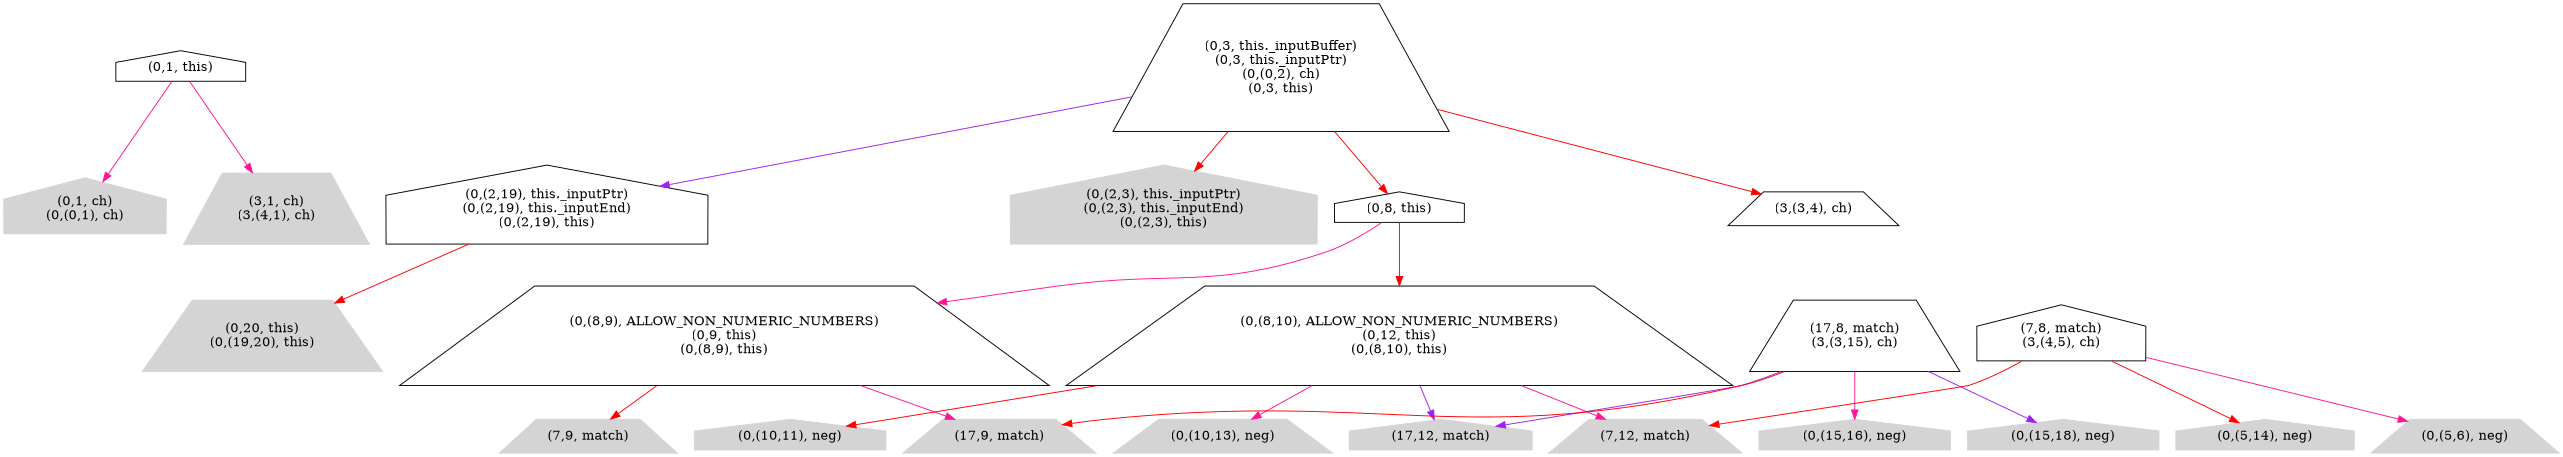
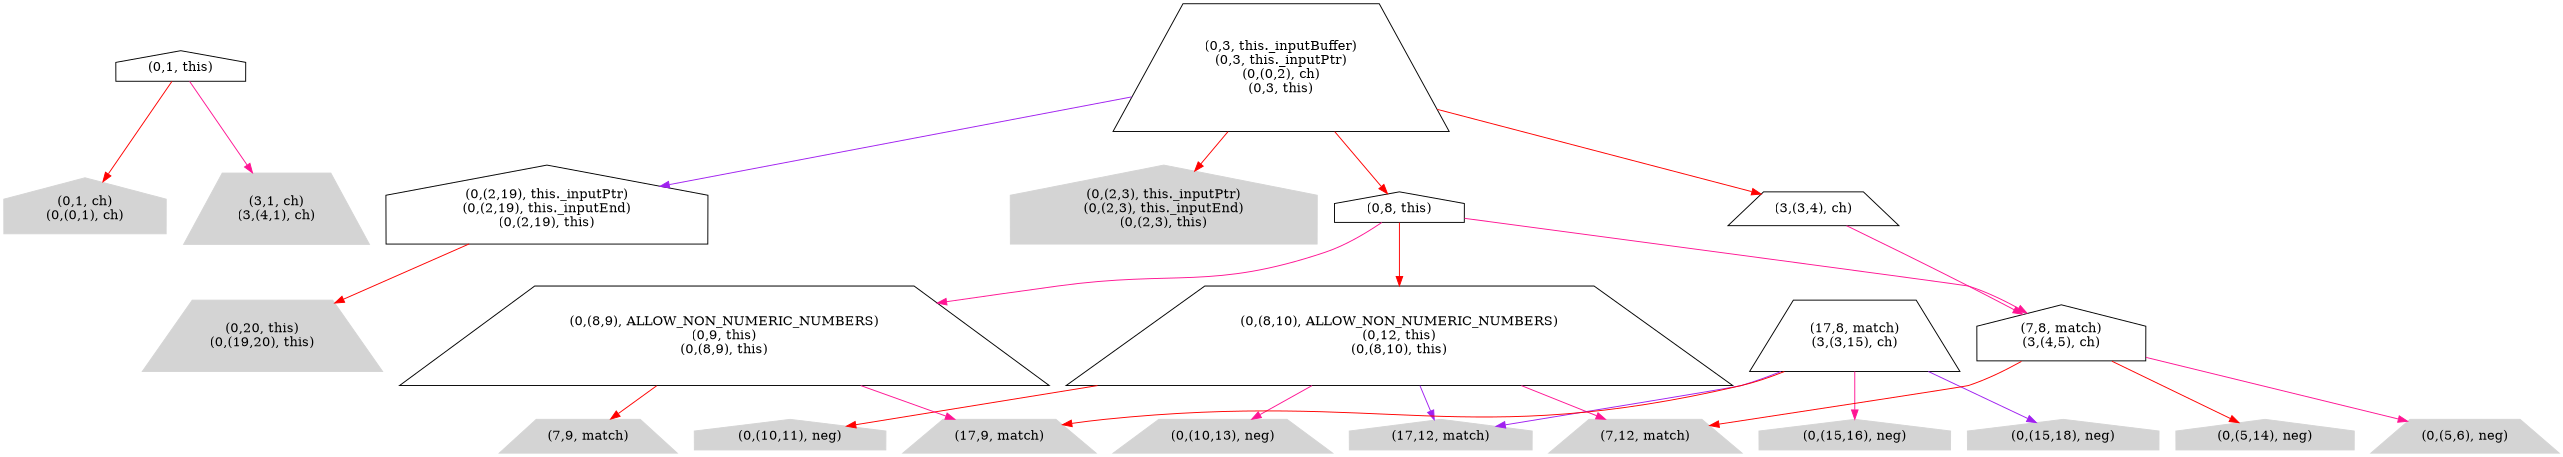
  digraph {
    node [color=".0 .0 .83" shape=trapezium style=filled]
    edge [color=red]
    n1 [label="(0,1, ch)\n(0,(0,1), ch)" shape=house]
    n2 [label="(3,1, ch)\n(3,(4,1), ch)"]
    n3 [label="(0,1, this)" shape=house color="" style=""]
    n4 [label="(0,20, this)\n(0,(19,20), this)"]
    n5 [label="(0,(2,19), this._inputPtr)\n(0,(2,19), this._inputEnd)\n(0,(2,19), this)" shape=house color="" style=""]
    n6 [label="(0,(2,3), this._inputPtr)\n(0,(2,3), this._inputEnd)\n(0,(2,3), this)" shape=house]
    n7 [label="(0,(10,13), neg)"]
    n8 [label="(0,(10,11), neg)" shape=house]
    n9 [label="(17,12, match)" shape=house]
    n10 [label="(7,12, match)"]
    n11 [label="(0,(8,10), ALLOW_NON_NUMERIC_NUMBERS)\n(0,12, this)\n(0,(8,10), this)" color="" style=""]
    n12 [label="(17,9, match)"]
    n13 [label="(7,9, match)"]
    n14 [label="(0,(8,9), ALLOW_NON_NUMERIC_NUMBERS)\n(0,9, this)\n(0,(8,9), this)" color="" style=""]
    n15 [label="(0,(5,14), neg)" shape=house]
    n16 [label="(0,(5,6), neg)"]
    n17 [label="(0,(15,18), neg)" shape=house]
    n18 [label="(0,(15,16), neg)" shape=house]
    n19 [label="(17,8, match)\n(3,(3,15), ch)" color="" style=""]
    n20 [label="(7,8, match)\n(3,(4,5), ch)" shape=house color="" style=""]
    n21 [label="(0,8, this)" shape=house color="" style=""]
    n22 [label="(3,(3,4), ch)" color="" style=""]
    n23 [label="(0,3, this._inputBuffer)\n(0,3, this._inputPtr)\n(0,(0,2), ch)\n(0,3, this)" color="" style=""]
-   n3 -> n1 [color=deeppink]
+   n3 -> n1
    n3 -> n2 [color=deeppink]
    n5 -> n4
    n11 -> n7 [color=deeppink]
    n11 -> n8
    n11 -> n9 [color=purple]
    n11 -> n10 [color=deeppink]
    n14 -> n12 [color=deeppink]
    n14 -> n13
    n19 -> n9 [color=purple]
    n19 -> n12
    n19 -> n17 [color=purple]
    n19 -> n18 [color=deeppink]
    n20 -> n10
    n20 -> n15
    n20 -> n16 [color=deeppink]
    n21 -> n11
    n21 -> n14 [color=deeppink]
+   n21 -> n20 [color=deeppink]
+   n22 -> n20 [color=deeppink]
    n23 -> n5 [color=purple]
    n23 -> n6
    n23 -> n21
    n23 -> n22
  }
